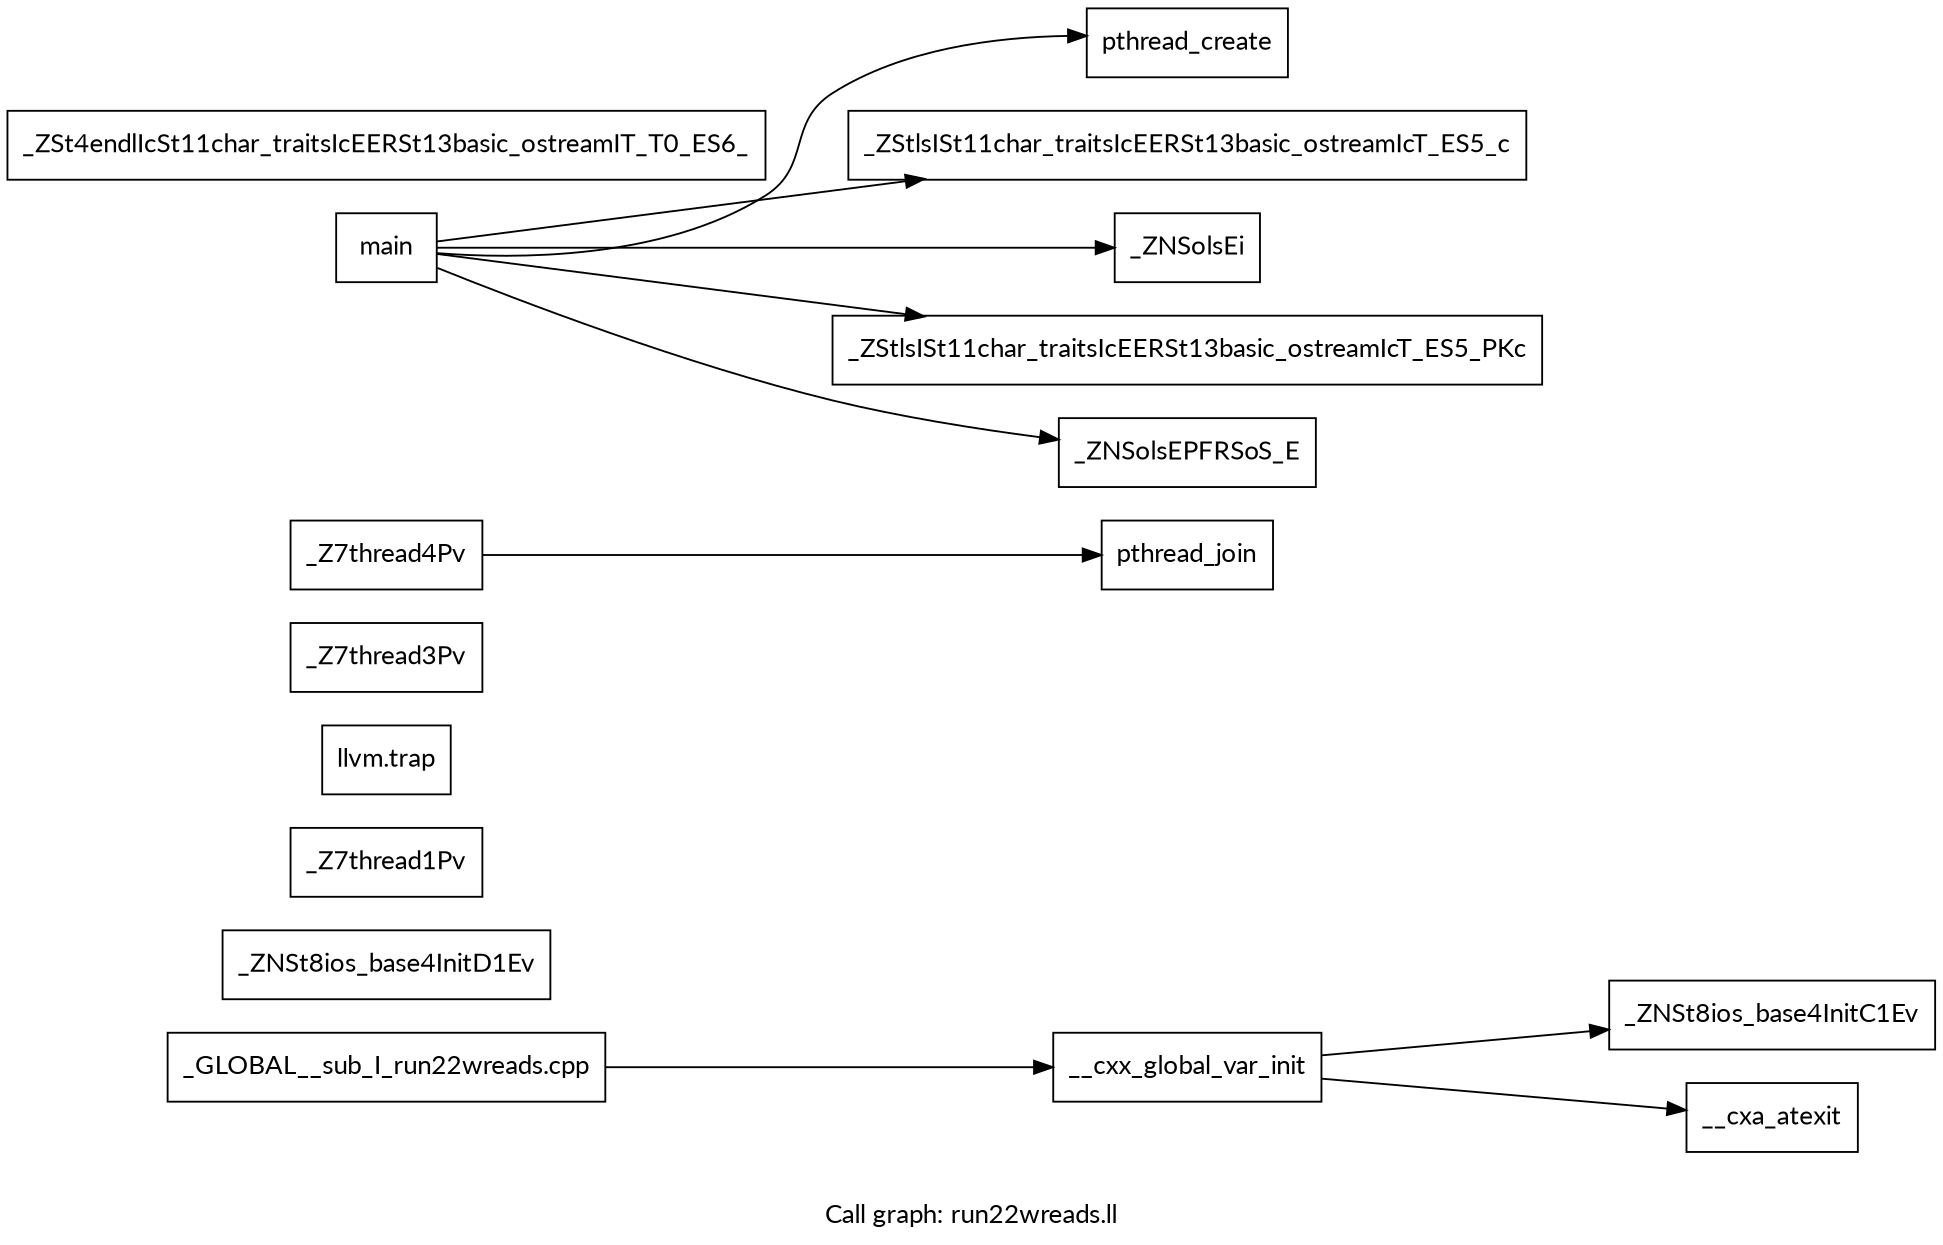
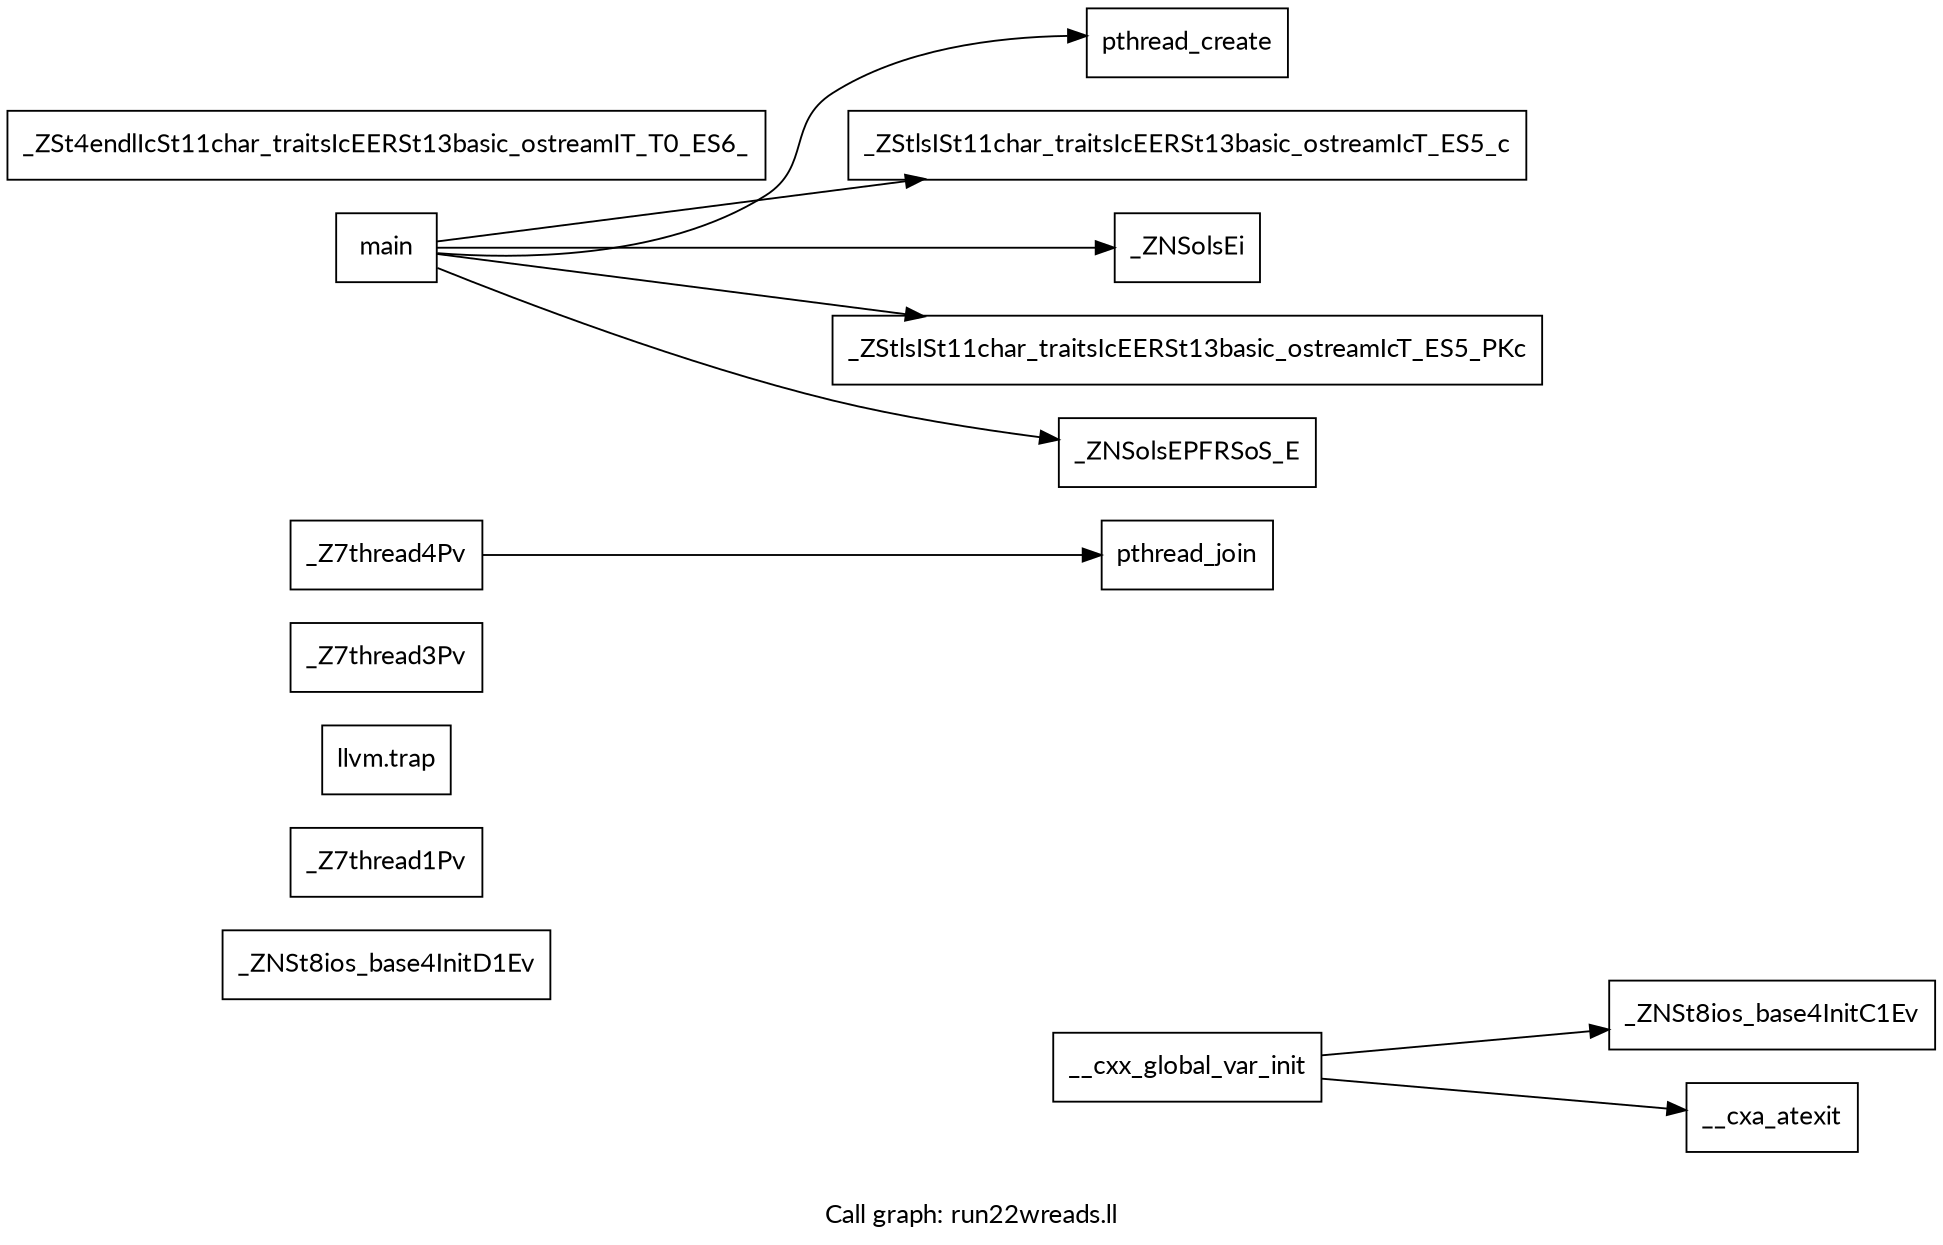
  digraph {
    fontname=Lato
    label="Call graph: run22wreads.ll"
    rankdir=LR
    node [fontname=Lato shape=record]
    edge [fontname=Lato]
-   n1 [label="{_GLOBAL__sub_I_run22wreads.cpp}"]
    n2 [label="{__cxx_global_var_init}"]
    n3 [label="{_ZNSt8ios_base4InitC1Ev}"]
    n4 [label="{__cxa_atexit}"]
    n5 [label="{_ZNSt8ios_base4InitD1Ev}"]
    n6 [label="{_Z7thread1Pv}"]
    n7 [label="{llvm.trap}"]
    n8 [label="{_Z7thread3Pv}"]
    n9 [label="{_Z7thread4Pv}"]
    n10 [label="{pthread_join}"]
    n11 [label="{main}"]
    n12 [label="{pthread_create}"]
    n13 [label="{_ZStlsISt11char_traitsIcEERSt13basic_ostreamIcT_ES5_c}"]
    n14 [label="{_ZNSolsEi}"]
    n15 [label="{_ZStlsISt11char_traitsIcEERSt13basic_ostreamIcT_ES5_PKc}"]
    n16 [label="{_ZNSolsEPFRSoS_E}"]
    n17 [label="{_ZSt4endlIcSt11char_traitsIcEERSt13basic_ostreamIT_T0_ES6_}"]
-   n1 -> n2
    n2 -> n3
    n2 -> n4
    n9 -> n10
    n11 -> n12
    n11 -> n13
    n11 -> n14
    n11 -> n15
    n11 -> n16
  }
